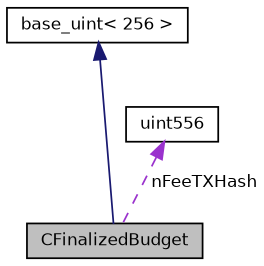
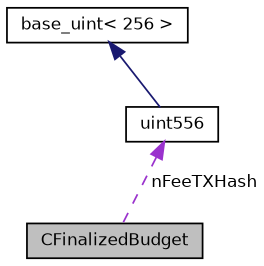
  digraph {
    node [color=black fillcolor=white fontname=Helvetica fontsize=10 shape=record style=filled]
    edge [dir=back fontname=Helvetica fontsize=10 labelfontname=Helvetica labelfontsize=10]
    n1 [fillcolor=grey75 fontcolor=black height=0.2 label=CFinalizedBudget width=0.4]
    n2 [height=0.2 label=uint556 width=0.4]
    n3 [height=0.2 label="base_uint\< 256 \>" width=0.4]
    n2 -> n1 [color=darkorchid3 label=" nFeeTXHash" style=dashed]
-   n3 -> n1 [color=midnightblue style=solid]
+   n3 -> n2 [color=midnightblue style=solid]
  }
